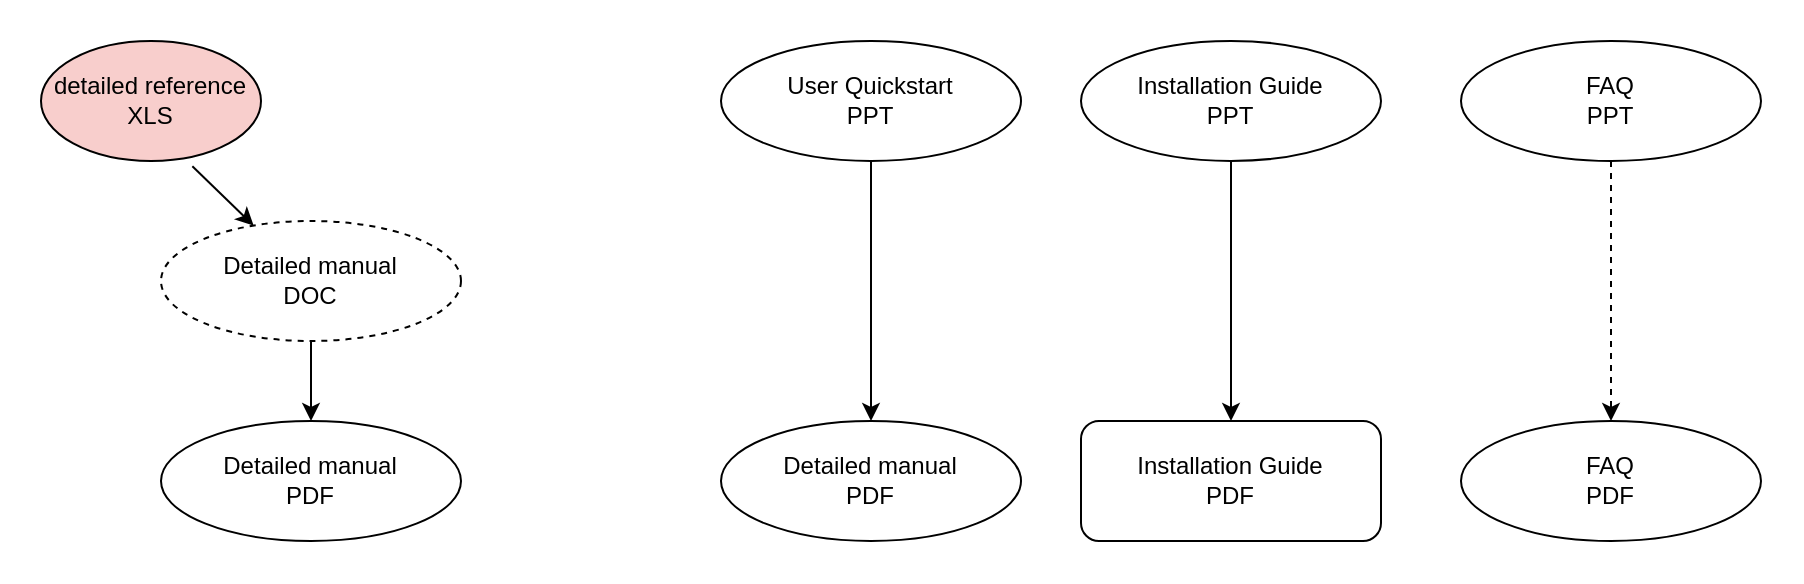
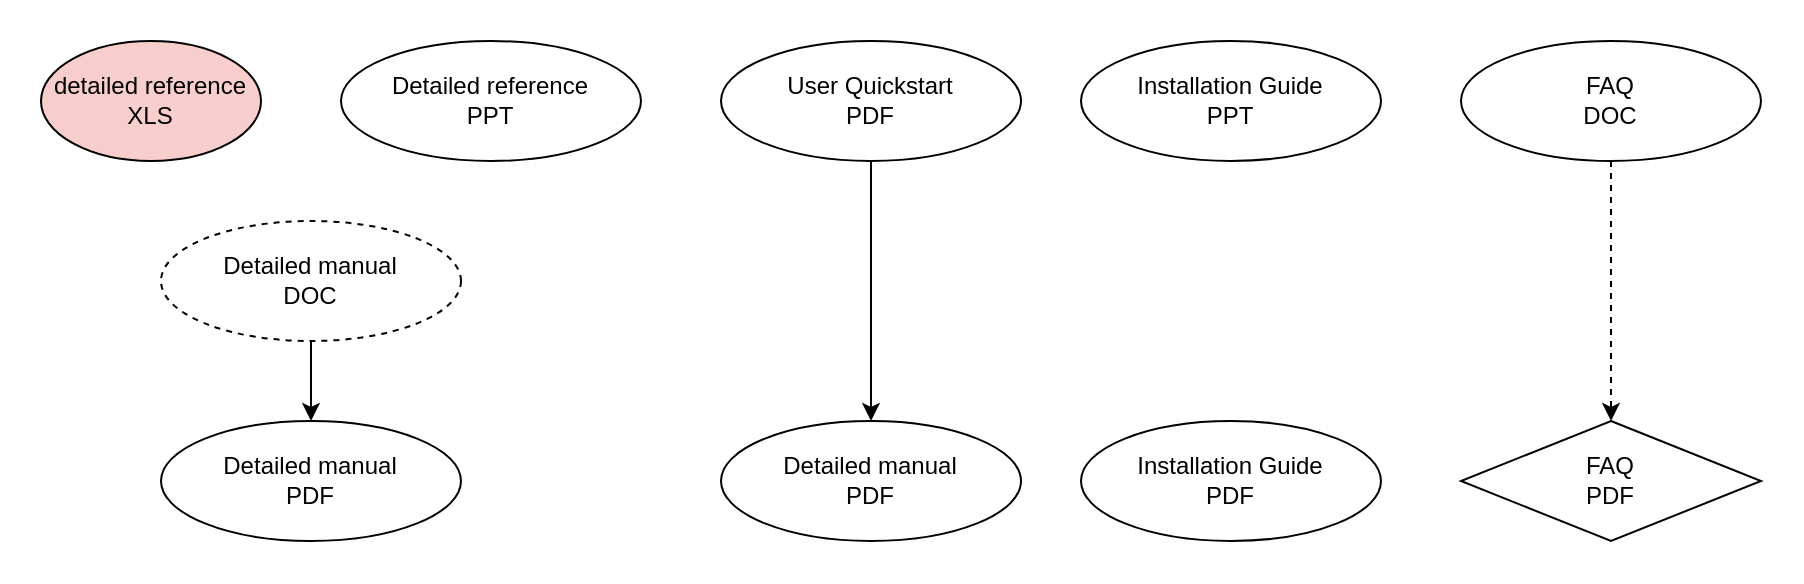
  <mxCell id="0" />
  <mxCell id="1" parent="0" />
  <mxCell id="2" value="detailed reference&lt;br&gt;XLS" style="ellipse;whiteSpace=wrap;html=1;fillColor=#f8cecc;" vertex="1" parent="1"><mxGeometry x="20" y="20" width="110" height="60" as="geometry" /></mxCell>
+ <mxCell id="3" value="Detailed reference&lt;br&gt;PPT" style="ellipse;whiteSpace=wrap;html=1;" vertex="1" parent="1"><mxGeometry x="170" y="20" width="150" height="60" as="geometry" /></mxCell>
  <mxCell id="4" value="Detailed manual&lt;br&gt;DOC" style="ellipse;whiteSpace=wrap;html=1;dashed=1;" vertex="1" parent="1"><mxGeometry x="80" y="110" width="150" height="60" as="geometry" /></mxCell>
  <mxCell id="5" value="Detailed manual&lt;br&gt;PDF" style="ellipse;whiteSpace=wrap;html=1;" vertex="1" parent="1"><mxGeometry x="80" y="210" width="150" height="60" as="geometry" /></mxCell>
  <mxCell id="6" value="" style="endArrow=classic;html=1;exitX=0.5;exitY=1;exitDx=0;exitDy=0;" edge="1" parent="1" source="4" target="5"><mxGeometry width="50" height="50" relative="1" as="geometry"><mxPoint x="20" y="400" as="sourcePoint" /><mxPoint x="70" y="350" as="targetPoint" /></mxGeometry></mxCell>
- <mxCell id="7" value="" style="endArrow=classic;html=1;exitX=0.688;exitY=1.044;exitDx=0;exitDy=0;exitPerimeter=0;" edge="1" parent="1" source="2" target="4"><mxGeometry width="50" height="50" relative="1" as="geometry"><mxPoint x="240" y="190" as="sourcePoint" /><mxPoint x="240" y="260" as="targetPoint" /></mxGeometry></mxCell>
  <mxCell id="8" value="Detailed manual&lt;br&gt;PDF" style="ellipse;whiteSpace=wrap;html=1;" vertex="1" parent="1"><mxGeometry x="360" y="210" width="150" height="60" as="geometry" /></mxCell>
- <mxCell id="9" value="User Quickstart&lt;br&gt;PPT" style="ellipse;whiteSpace=wrap;html=1;" vertex="1" parent="1"><mxGeometry x="360" y="20" width="150" height="60" as="geometry" /></mxCell>
+ <mxCell id="9" value="User Quickstart&lt;br&gt;PDF" style="ellipse;whiteSpace=wrap;html=1;" vertex="1" parent="1"><mxGeometry x="360" y="20" width="150" height="60" as="geometry" /></mxCell>
  <mxCell id="10" value="" style="endArrow=classic;html=1;exitX=0.5;exitY=1;exitDx=0;exitDy=0;" edge="1" parent="1" source="9" target="8"><mxGeometry width="50" height="50" relative="1" as="geometry"><mxPoint x="165" y="180" as="sourcePoint" /><mxPoint x="165" y="220" as="targetPoint" /></mxGeometry></mxCell>
- <mxCell id="11" value="Installation Guide&lt;br&gt;PDF" style="whiteSpace=wrap;html=1;rounded=1;" vertex="1" parent="1"><mxGeometry x="540" y="210" width="150" height="60" as="geometry" /></mxCell>
+ <mxCell id="11" value="Installation Guide&lt;br&gt;PDF" style="ellipse;whiteSpace=wrap;html=1;" vertex="1" parent="1"><mxGeometry x="540" y="210" width="150" height="60" as="geometry" /></mxCell>
  <mxCell id="12" value="Installation Guide&lt;br&gt;PPT" style="ellipse;whiteSpace=wrap;html=1;" vertex="1" parent="1"><mxGeometry x="540" y="20" width="150" height="60" as="geometry" /></mxCell>
- <mxCell id="13" value="" style="endArrow=classic;html=1;exitX=0.5;exitY=1;exitDx=0;exitDy=0;" edge="1" source="12" target="11" parent="1"><mxGeometry width="50" height="50" relative="1" as="geometry"><mxPoint x="345" y="180" as="sourcePoint" /><mxPoint x="345" y="220" as="targetPoint" /></mxGeometry></mxCell>
- <mxCell id="14" value="FAQ&lt;br&gt;PDF" style="ellipse;whiteSpace=wrap;html=1;" vertex="1" parent="1"><mxGeometry x="730" y="210" width="150" height="60" as="geometry" /></mxCell>
- <mxCell id="15" value="FAQ&lt;br&gt;PPT" style="ellipse;whiteSpace=wrap;html=1;" vertex="1" parent="1"><mxGeometry x="730" y="20" width="150" height="60" as="geometry" /></mxCell>
+ <mxCell id="14" value="FAQ&lt;br&gt;PDF" style="rhombus;whiteSpace=wrap;html=1;" vertex="1" parent="1"><mxGeometry x="730" y="210" width="150" height="60" as="geometry" /></mxCell>
+ <mxCell id="15" value="FAQ&lt;br&gt;DOC" style="ellipse;whiteSpace=wrap;html=1;" vertex="1" parent="1"><mxGeometry x="730" y="20" width="150" height="60" as="geometry" /></mxCell>
  <mxCell id="16" value="" style="endArrow=classic;html=1;exitX=0.5;exitY=1;exitDx=0;exitDy=0;dashed=1;" edge="1" source="15" target="14" parent="1"><mxGeometry width="50" height="50" relative="1" as="geometry"><mxPoint x="535" y="180" as="sourcePoint" /><mxPoint x="535" y="220" as="targetPoint" /></mxGeometry></mxCell>
